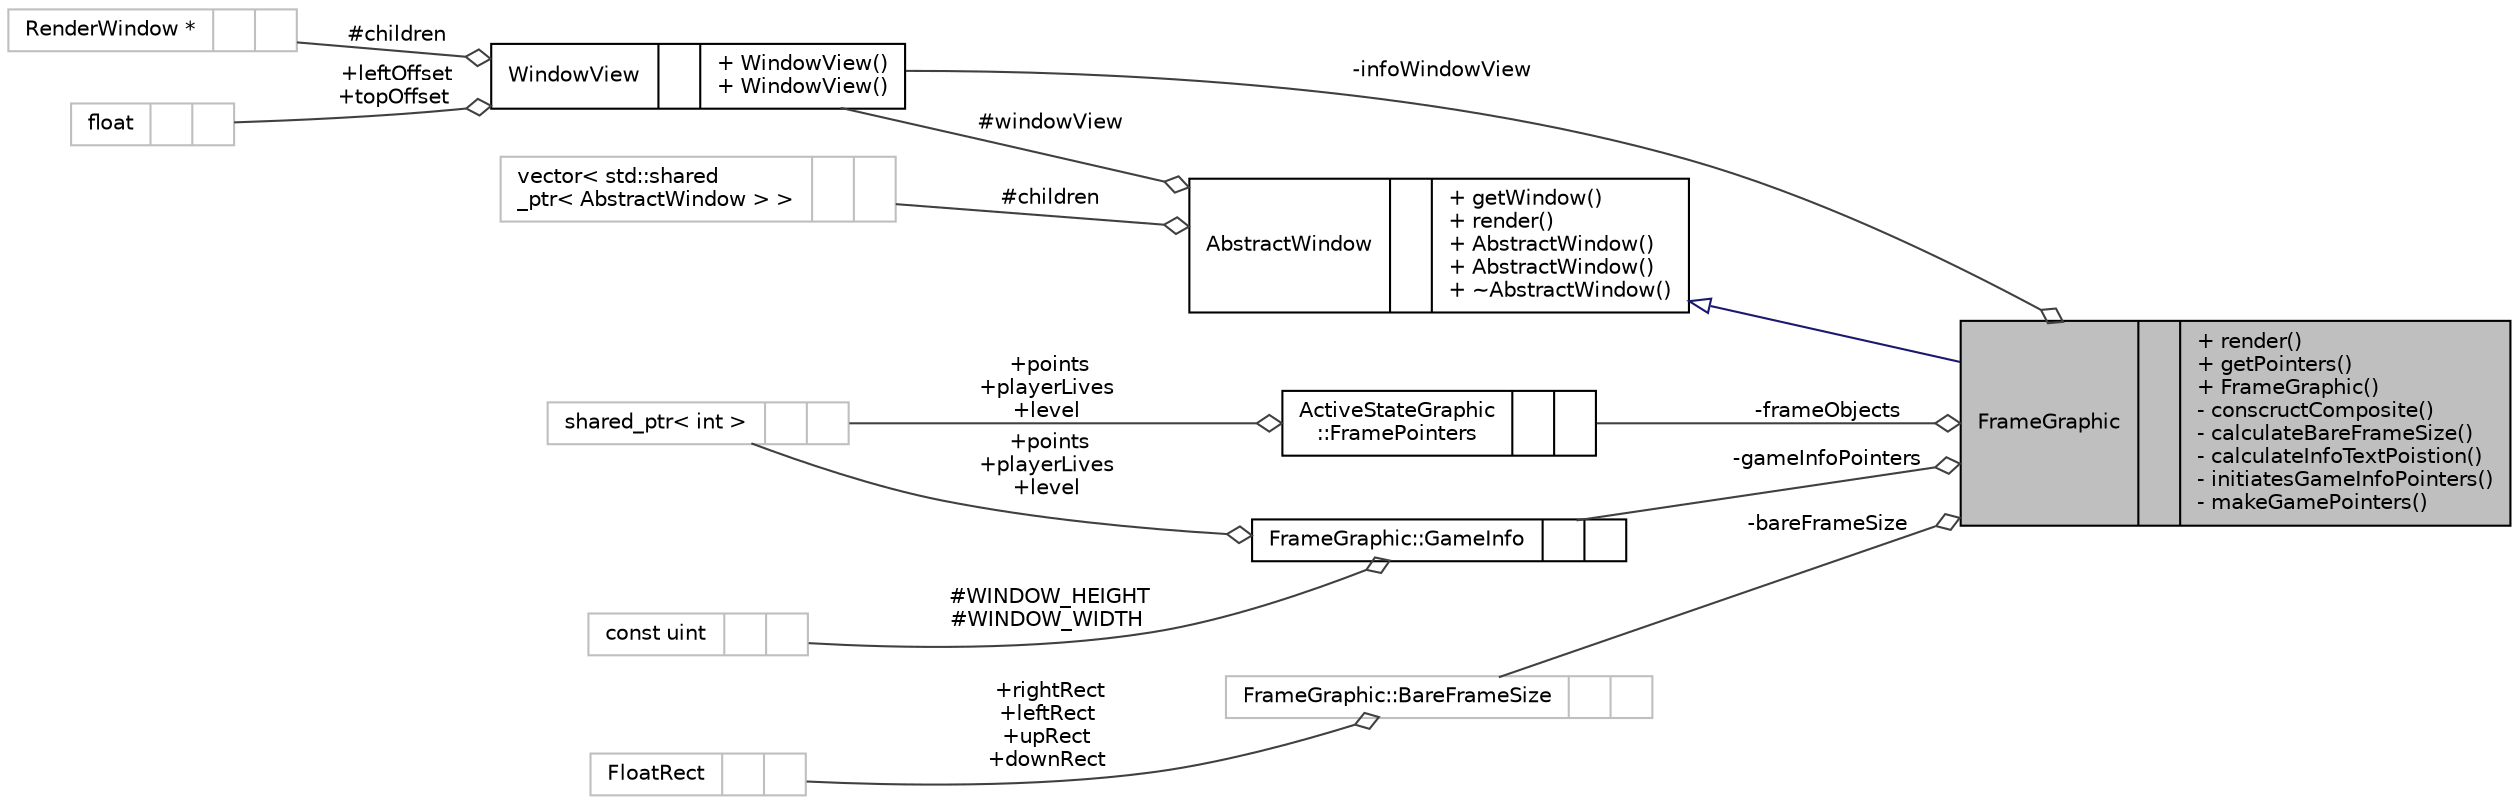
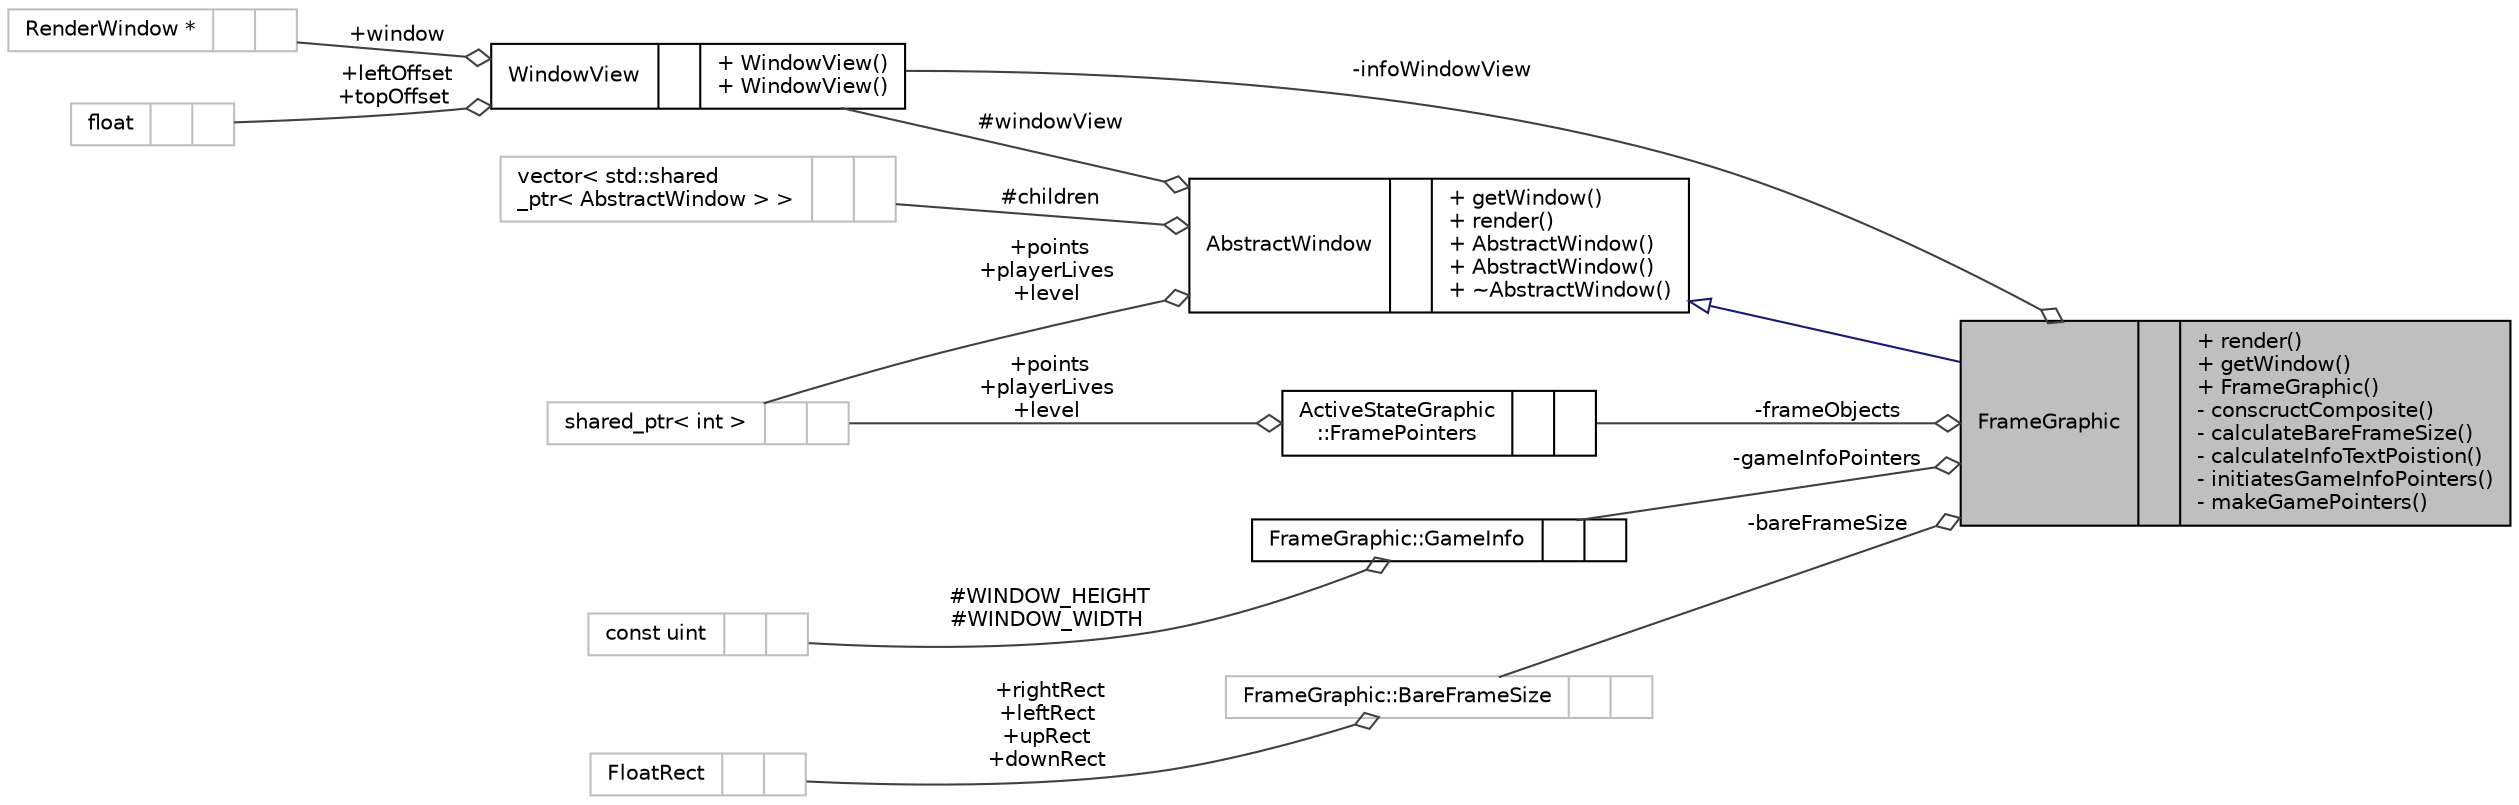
  digraph {
    rankdir=LR
    node [color=grey75 fontname=Helvetica fontsize=10 shape=record]
    edge [color=grey25 fontname=Helvetica fontsize=10 labelfontname=Helvetica labelfontsize=10 style=solid arrowhead=odiamond]
-   n1 [color=black fillcolor=grey75 fontcolor=black height=0.2 label="{FrameGraphic\n||+ render()\l+ getPointers()\l+ FrameGraphic()\l- conscructComposite()\l- calculateBareFrameSize()\l- calculateInfoTextPoistion()\l- initiatesGameInfoPointers()\l- makeGamePointers()\l}" style=filled width=0.4]
+   n1 [color=black fillcolor=grey75 fontcolor=black height=0.2 label="{FrameGraphic\n||+ render()\l+ getWindow()\l+ FrameGraphic()\l- conscructComposite()\l- calculateBareFrameSize()\l- calculateInfoTextPoistion()\l- initiatesGameInfoPointers()\l- makeGamePointers()\l}" style=filled width=0.4]
    n2 [color=black height=0.2 label="{AbstractWindow\n||+ getWindow()\l+ render()\l+ AbstractWindow()\l+ AbstractWindow()\l+ ~AbstractWindow()\l}" width=0.4]
    n3 [height=0.2 label="{const uint\n||}" width=0.4]
    n4 [color=black height=0.2 label="{FrameGraphic::GameInfo\n||}" width=0.4]
    n5 [color=black height=0.2 label="{WindowView\n||+ WindowView()\l+ WindowView()\l}" width=0.4]
    n6 [height=0.2 label="{RenderWindow *\n||}" width=0.4]
    n7 [height=0.2 label="{float\n||}" width=0.4]
    n8 [height=0.2 label="{vector\< std::shared\l_ptr\< AbstractWindow \> \>\n||}" width=0.4]
    n9 [height=0.2 label="{FrameGraphic::BareFrameSize\n||}" width=0.4]
    n10 [height=0.2 label="{FloatRect\n||}" width=0.4]
    n11 [height=0.2 label="{shared_ptr\< int \>\n||}" width=0.4]
    n12 [color=black height=0.2 label="{ActiveStateGraphic\l::FramePointers\n||}" width=0.4]
    n2 -> n1 [arrowtail=onormal color=midnightblue dir=back arrowhead=""]
    n3 -> n4 [label=" #WINDOW_HEIGHT\n#WINDOW_WIDTH"]
    n4 -> n1 [label=" -gameInfoPointers"]
    n5 -> n1 [label=" -infoWindowView"]
    n5 -> n2 [label=" #windowView"]
-   n6 -> n5 [label=" #children"]
+   n6 -> n5 [label=" +window"]
    n7 -> n5 [label=" +leftOffset\n+topOffset"]
    n8 -> n2 [label=" #children"]
    n9 -> n1 [label=" -bareFrameSize"]
    n10 -> n9 [label=" +rightRect\n+leftRect\n+upRect\n+downRect"]
-   n11 -> n4 [label=" +points\n+playerLives\n+level"]
+   n11 -> n2 [label=" +points\n+playerLives\n+level"]
    n11 -> n12 [label=" +points\n+playerLives\n+level"]
    n12 -> n1 [label=" -frameObjects"]
  }
